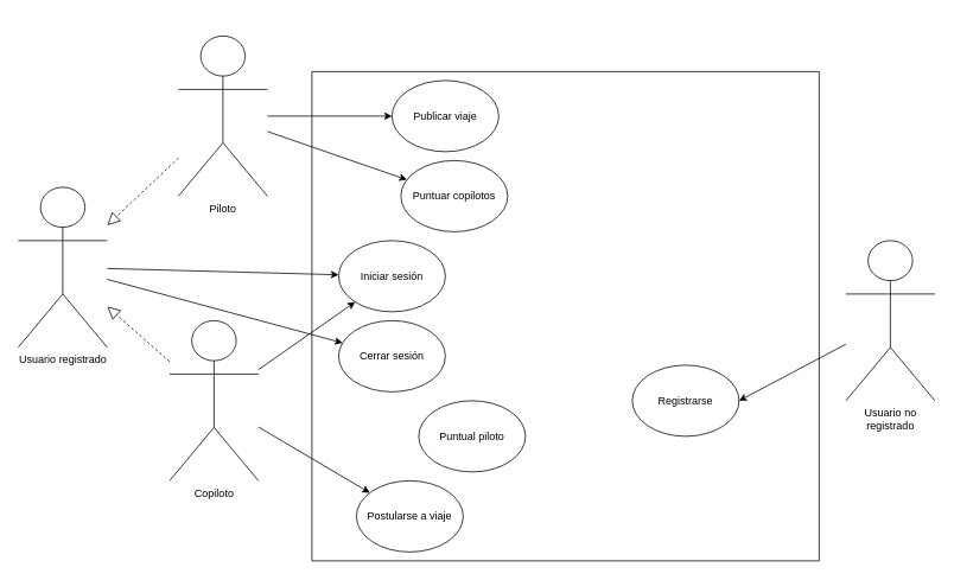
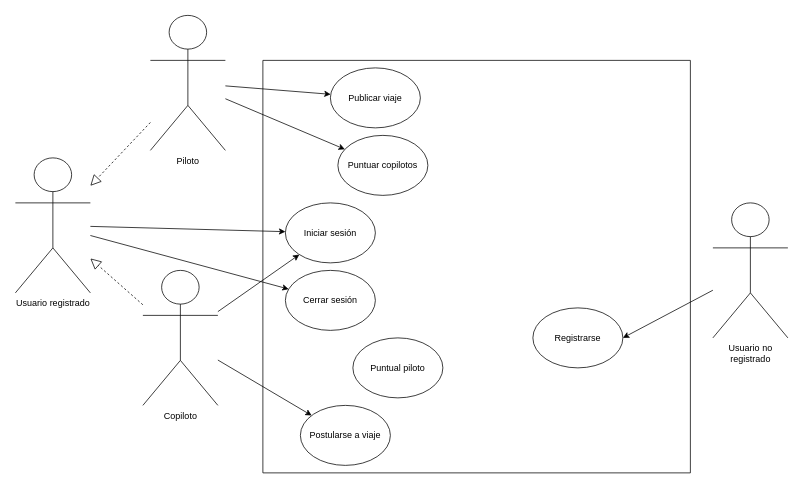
  <mxCell id="0" />
  <mxCell id="1" parent="0" />
  <mxCell id="2" value="" style="swimlane;startSize=0;" vertex="1" parent="1"><mxGeometry x="350" y="80" width="570" height="550" as="geometry" /></mxCell>
  <mxCell id="3" value="Publicar viaje" style="ellipse;whiteSpace=wrap;html=1;" vertex="1" parent="2"><mxGeometry x="90" y="10" width="120" height="80" as="geometry" /></mxCell>
  <mxCell id="4" value="Puntuar copilotos" style="ellipse;whiteSpace=wrap;html=1;" vertex="1" parent="2"><mxGeometry x="100" y="100" width="120" height="80" as="geometry" /></mxCell>
  <mxCell id="5" value="Puntual piloto" style="ellipse;whiteSpace=wrap;html=1;" vertex="1" parent="2"><mxGeometry x="120" y="370" width="120" height="80" as="geometry" /></mxCell>
  <mxCell id="6" value="Iniciar sesión" style="ellipse;whiteSpace=wrap;html=1;" vertex="1" parent="2"><mxGeometry x="30" y="190" width="120" height="80" as="geometry" /></mxCell>
  <mxCell id="7" value="Postularse a viaje" style="ellipse;whiteSpace=wrap;html=1;" vertex="1" parent="2"><mxGeometry x="50" y="460" width="120" height="80" as="geometry" /></mxCell>
  <mxCell id="8" value="Cerrar sesión" style="ellipse;whiteSpace=wrap;html=1;" vertex="1" parent="2"><mxGeometry x="30" y="280" width="120" height="80" as="geometry" /></mxCell>
  <mxCell id="9" value="Registrarse" style="ellipse;whiteSpace=wrap;html=1;" vertex="1" parent="2"><mxGeometry x="360" y="330" width="120" height="80" as="geometry" /></mxCell>
  <mxCell id="10" value="Usuario registrado" style="shape=umlActor;verticalLabelPosition=bottom;verticalAlign=top;html=1;outlineConnect=0;" vertex="1" parent="1"><mxGeometry x="20" y="210" width="100" height="180" as="geometry" /></mxCell>
- <mxCell id="11" value="Piloto" style="shape=umlActor;verticalLabelPosition=bottom;verticalAlign=top;html=1;outlineConnect=0;" vertex="1" parent="1"><mxGeometry x="200" y="40" width="100" height="180" as="geometry" /></mxCell>
+ <mxCell id="11" value="Piloto" style="shape=umlActor;verticalLabelPosition=bottom;verticalAlign=top;html=1;outlineConnect=0;" vertex="1" parent="1"><mxGeometry x="200" y="20" width="100" height="180" as="geometry" /></mxCell>
  <mxCell id="12" value="Copiloto" style="shape=umlActor;verticalLabelPosition=bottom;verticalAlign=top;html=1;outlineConnect=0;" vertex="1" parent="1"><mxGeometry x="190" y="360" width="100" height="180" as="geometry" /></mxCell>
  <mxCell id="13" value="Usuario no &lt;br&gt;registrado" style="shape=umlActor;verticalLabelPosition=bottom;verticalAlign=top;html=1;outlineConnect=0;" vertex="1" parent="1"><mxGeometry x="950" y="270" width="100" height="180" as="geometry" /></mxCell>
  <mxCell id="14" value="" style="endArrow=block;dashed=1;endFill=0;endSize=12;html=1;rounded=0;" edge="1" parent="1" source="12" target="10"><mxGeometry width="160" relative="1" as="geometry"><mxPoint x="560" y="360" as="sourcePoint" /><mxPoint x="720" y="360" as="targetPoint" /></mxGeometry></mxCell>
  <mxCell id="15" value="" style="endArrow=block;dashed=1;endFill=0;endSize=12;html=1;rounded=0;" edge="1" parent="1" source="11" target="10"><mxGeometry width="160" relative="1" as="geometry"><mxPoint x="200" y="415.882" as="sourcePoint" /><mxPoint x="130" y="354.118" as="targetPoint" /></mxGeometry></mxCell>
  <mxCell id="16" value="" style="endArrow=classic;html=1;rounded=0;" edge="1" parent="1" source="11" target="3"><mxGeometry width="50" height="50" relative="1" as="geometry"><mxPoint x="620" y="390" as="sourcePoint" /><mxPoint x="670" y="340" as="targetPoint" /></mxGeometry></mxCell>
  <mxCell id="17" value="" style="endArrow=classic;html=1;rounded=0;" edge="1" parent="1" source="11" target="4"><mxGeometry width="50" height="50" relative="1" as="geometry"><mxPoint x="310" y="124" as="sourcePoint" /><mxPoint x="450.427" y="135.234" as="targetPoint" /></mxGeometry></mxCell>
  <mxCell id="18" value="" style="endArrow=classic;html=1;rounded=0;" edge="1" parent="1" source="10" target="6"><mxGeometry width="50" height="50" relative="1" as="geometry"><mxPoint x="310" y="141.154" as="sourcePoint" /><mxPoint x="469.34" y="208.567" as="targetPoint" /></mxGeometry></mxCell>
  <mxCell id="19" value="" style="endArrow=classic;html=1;rounded=0;" edge="1" parent="1" source="10" target="8"><mxGeometry width="50" height="50" relative="1" as="geometry"><mxPoint x="130" y="311.351" as="sourcePoint" /><mxPoint x="390.049" y="318.38" as="targetPoint" /></mxGeometry></mxCell>
  <mxCell id="20" value="" style="endArrow=classic;html=1;rounded=0;" edge="1" parent="1" source="12" target="6"><mxGeometry width="50" height="50" relative="1" as="geometry"><mxPoint x="130" y="323.514" as="sourcePoint" /><mxPoint x="394.396" y="394.972" as="targetPoint" /></mxGeometry></mxCell>
  <mxCell id="21" value="" style="endArrow=classic;html=1;rounded=0;" edge="1" parent="1" source="12" target="7"><mxGeometry width="50" height="50" relative="1" as="geometry"><mxPoint x="300" y="466.897" as="sourcePoint" /><mxPoint x="481.244" y="491.896" as="targetPoint" /></mxGeometry></mxCell>
  <mxCell id="22" value="" style="endArrow=classic;html=1;rounded=0;entryX=1;entryY=0.5;entryDx=0;entryDy=0;" edge="1" parent="1" source="13" target="9"><mxGeometry width="50" height="50" relative="1" as="geometry"><mxPoint x="300" y="489.545" as="sourcePoint" /><mxPoint x="425.099" y="563.468" as="targetPoint" /></mxGeometry></mxCell>
